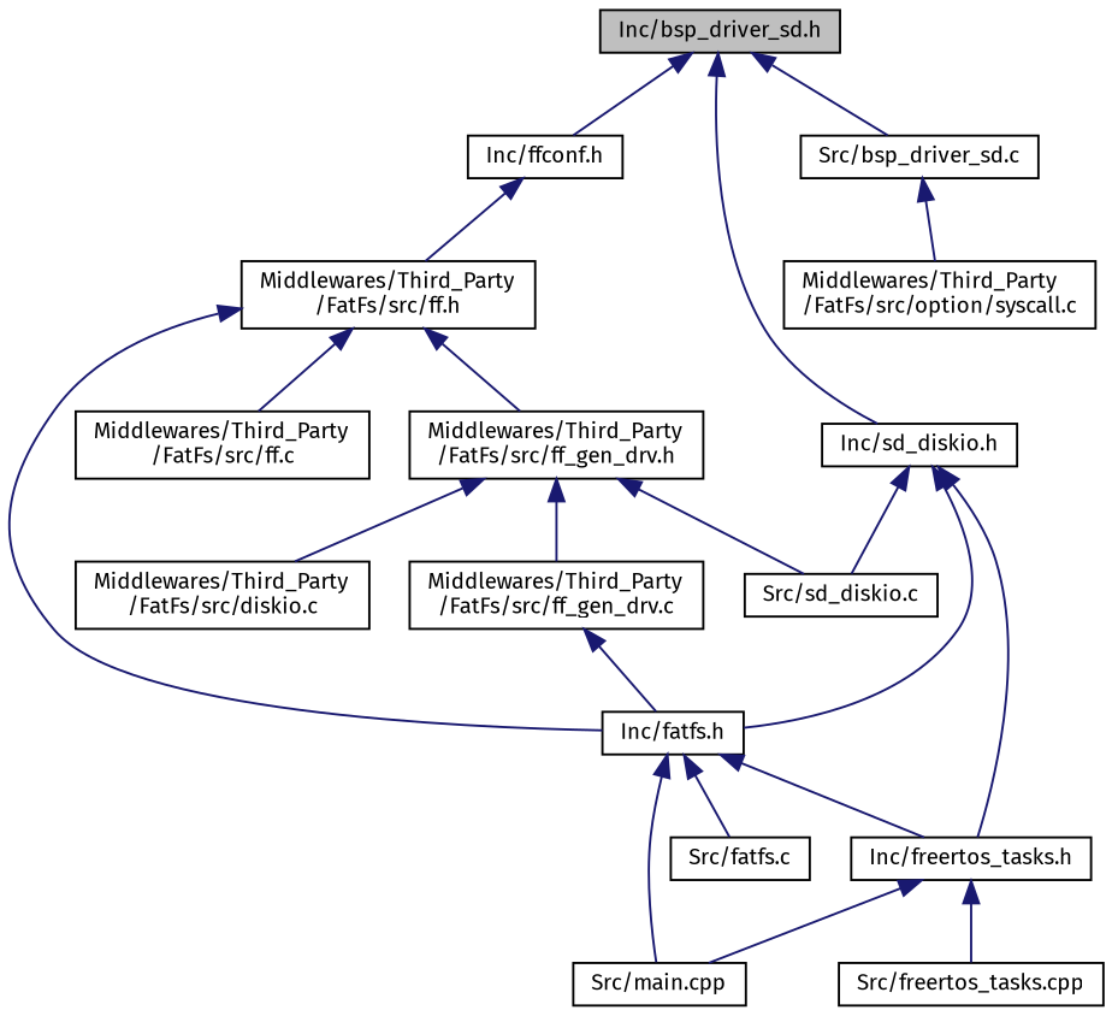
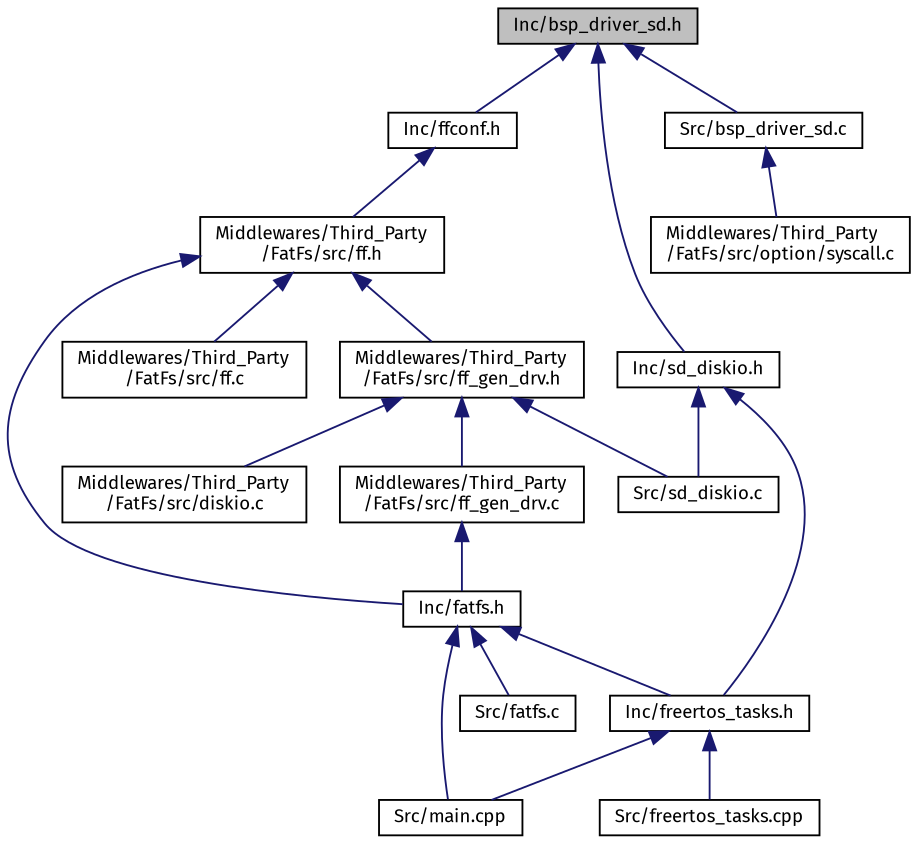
  digraph {
    fontname="Fira Sans"
    node [color=black fillcolor=white fontname="Fira Sans" fontsize=10 shape=record style=filled]
    edge [color=midnightblue dir=back fontname="Fira Sans" fontsize=10 labelfontname=Helvetica labelfontsize=10 style=solid]
    n1 [fillcolor=grey75 fontcolor=black height=0.2 label="Inc/bsp_driver_sd.h" width=0.4]
    n2 [height=0.2 label="Inc/ffconf.h" width=0.4]
    n3 [height=0.2 label="Inc/sd_diskio.h" width=0.4]
    n4 [height=0.2 label="Src/bsp_driver_sd.c" width=0.4]
    n5 [height=0.2 label="Middlewares/Third_Party\l/FatFs/src/ff.h" width=0.4]
    n6 [height=0.2 label="Inc/fatfs.h" width=0.4]
    n7 [height=0.2 label="Inc/freertos_tasks.h" width=0.4]
    n8 [height=0.2 label="Src/sd_diskio.c" width=0.4]
    n9 [height=0.2 label="Middlewares/Third_Party\l/FatFs/src/option/syscall.c" width=0.4]
    n10 [height=0.2 label="Middlewares/Third_Party\l/FatFs/src/ff.c" width=0.4]
    n11 [height=0.2 label="Middlewares/Third_Party\l/FatFs/src/ff_gen_drv.h" width=0.4]
    n12 [height=0.2 label="Src/main.cpp" width=0.4]
    n13 [height=0.2 label="Src/fatfs.c" width=0.4]
    n14 [height=0.2 label="Middlewares/Third_Party\l/FatFs/src/diskio.c" width=0.4]
    n15 [height=0.2 label="Middlewares/Third_Party\l/FatFs/src/ff_gen_drv.c" width=0.4]
    n16 [height=0.2 label="Src/freertos_tasks.cpp" width=0.4]
    n1 -> n2
    n1 -> n3
    n1 -> n4
    n2 -> n5
-   n3 -> n6
    n3 -> n7
    n3 -> n8
    n4 -> n9
    n5 -> n6
    n5 -> n10
    n5 -> n11
    n6 -> n7
    n6 -> n12
    n6 -> n13
    n7 -> n12
    n7 -> n16
    n11 -> n8
    n11 -> n14
    n11 -> n15
    n15 -> n6
  }
